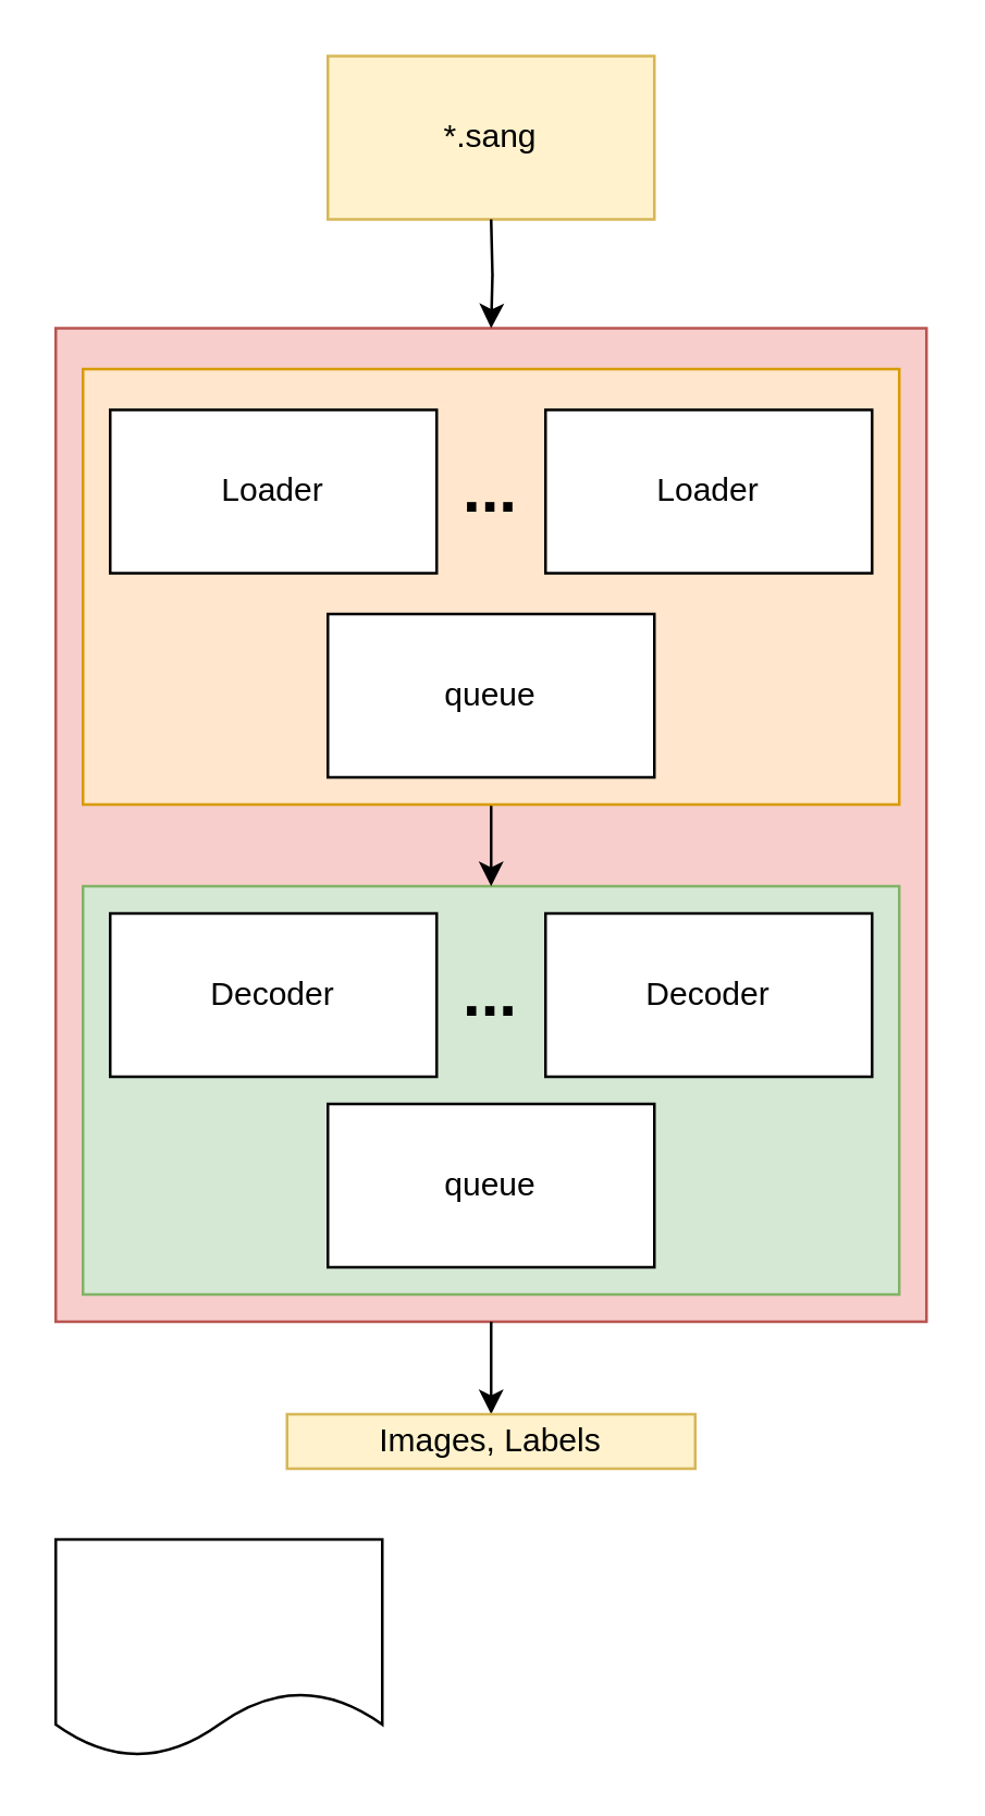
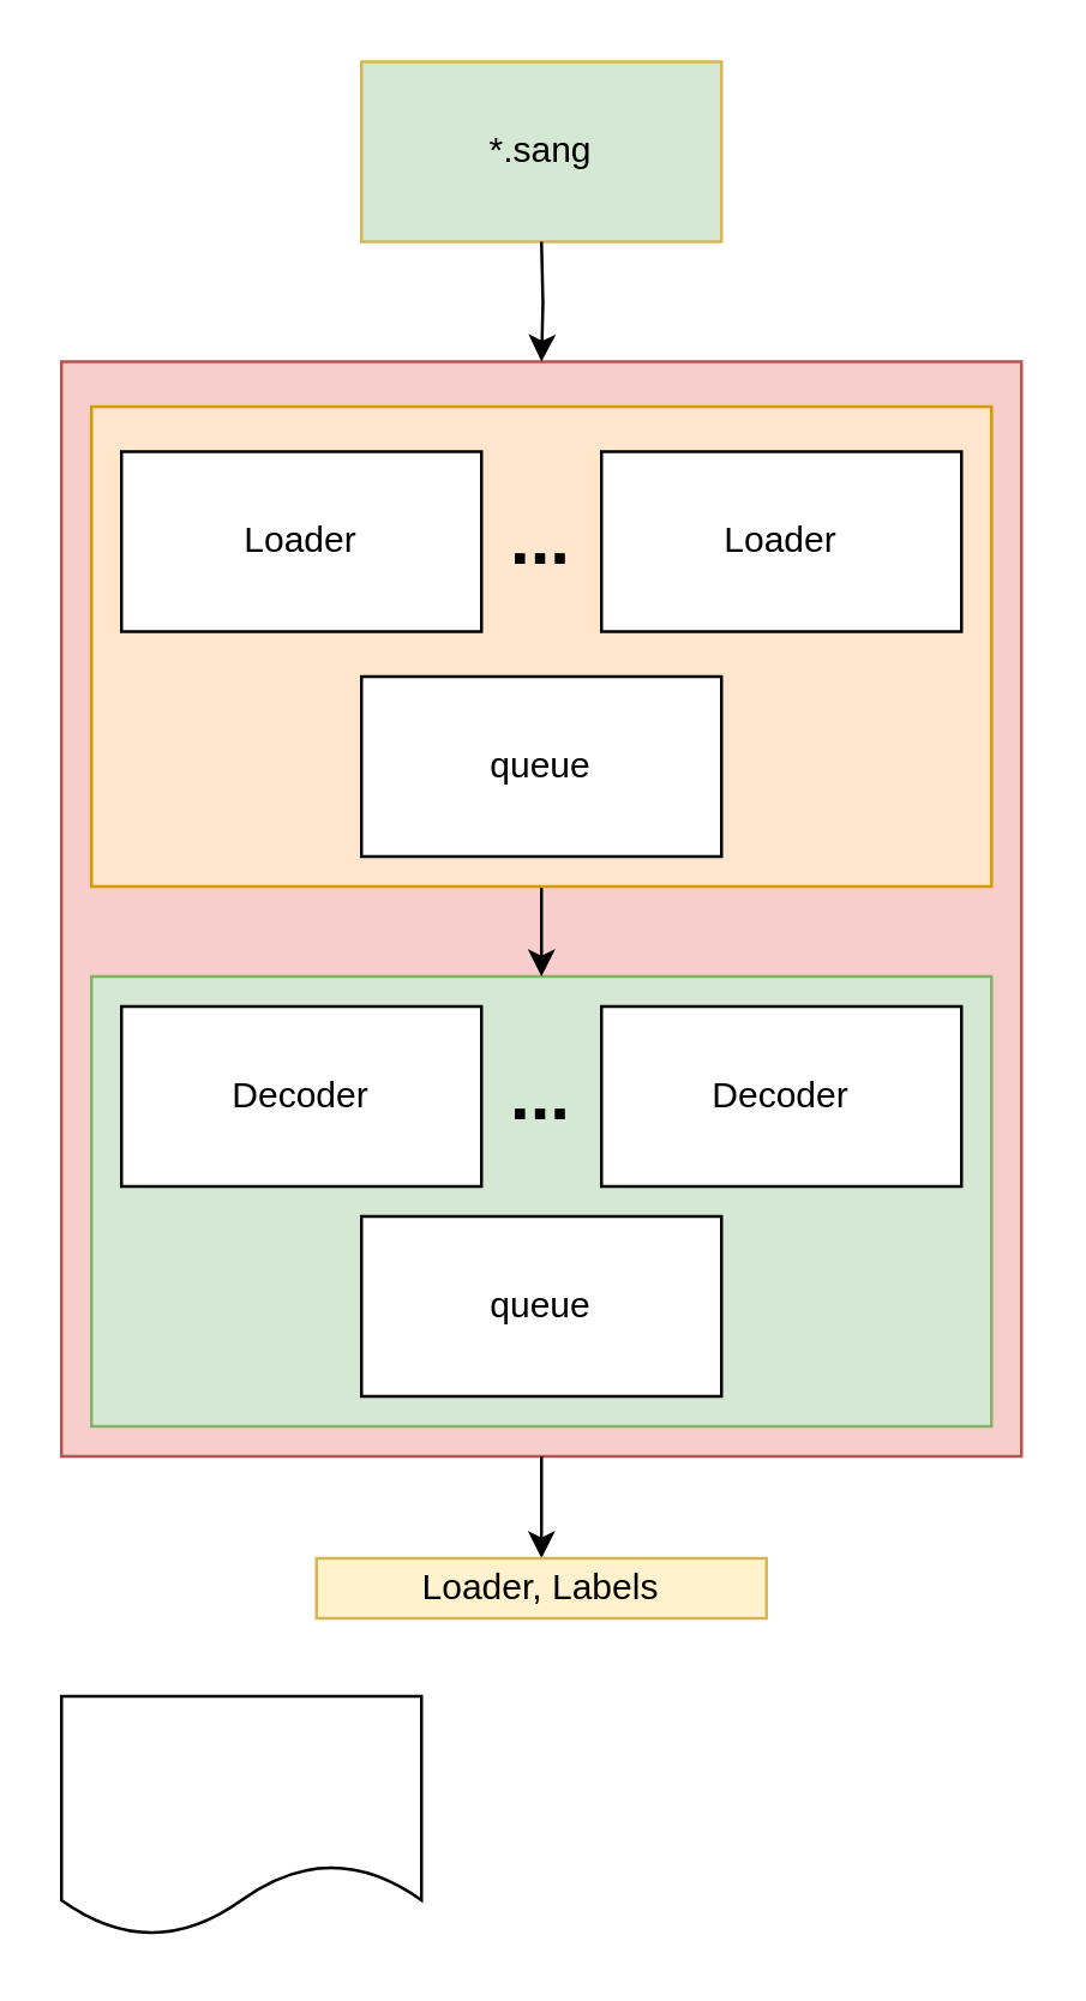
  <mxCell id="0" />
  <mxCell id="1" parent="0" />
  <mxCell id="2" value="" style="rounded=0;whiteSpace=wrap;html=1;fillColor=#f8cecc;strokeColor=#b85450;" parent="1" vertex="1"><mxGeometry x="20" y="120" width="320" height="365" as="geometry" /></mxCell>
  <mxCell id="3" value="" style="rounded=0;whiteSpace=wrap;html=1;fillColor=#d5e8d4;strokeColor=#82b366;" parent="1" vertex="1"><mxGeometry x="30" y="325" width="300" height="150" as="geometry" /></mxCell>
  <mxCell id="4" style="edgeStyle=orthogonalEdgeStyle;rounded=0;orthogonalLoop=1;jettySize=auto;html=1;entryX=0.5;entryY=0;entryDx=0;entryDy=0;" parent="1" source="5" target="3" edge="1"><mxGeometry relative="1" as="geometry" /></mxCell>
  <mxCell id="5" value="" style="rounded=0;whiteSpace=wrap;html=1;fillColor=#ffe6cc;strokeColor=#d79b00;" parent="1" vertex="1"><mxGeometry x="30" y="135" width="300" height="160" as="geometry" /></mxCell>
- <mxCell id="6" value="*.sang" style="rounded=0;whiteSpace=wrap;html=1;fillColor=#fff2cc;strokeColor=#d6b656;" parent="1" vertex="1"><mxGeometry x="120" y="20" width="120" height="60" as="geometry" /></mxCell>
+ <mxCell id="6" value="*.sang" style="rounded=0;whiteSpace=wrap;html=1;fillColor=#d5e8d4;strokeColor=#d6b656;" parent="1" vertex="1"><mxGeometry x="120" y="20" width="120" height="60" as="geometry" /></mxCell>
  <mxCell id="7" value="Loader" style="rounded=0;whiteSpace=wrap;html=1;" parent="1" vertex="1"><mxGeometry x="40" y="150" width="120" height="60" as="geometry" /></mxCell>
  <mxCell id="8" value="queue" style="rounded=0;whiteSpace=wrap;html=1;" parent="1" vertex="1"><mxGeometry x="120" y="225" width="120" height="60" as="geometry" /></mxCell>
  <mxCell id="9" value="Decoder" style="rounded=0;whiteSpace=wrap;html=1;" parent="1" vertex="1"><mxGeometry x="40" y="335" width="120" height="60" as="geometry" /></mxCell>
  <mxCell id="10" value="queue" style="rounded=0;whiteSpace=wrap;html=1;" parent="1" vertex="1"><mxGeometry x="120" y="405" width="120" height="60" as="geometry" /></mxCell>
  <mxCell id="11" value="Decoder" style="rounded=0;whiteSpace=wrap;html=1;" parent="1" vertex="1"><mxGeometry x="200" y="335" width="120" height="60" as="geometry" /></mxCell>
  <mxCell id="12" value="Loader" style="rounded=0;whiteSpace=wrap;html=1;" parent="1" vertex="1"><mxGeometry x="200" y="150" width="120" height="60" as="geometry" /></mxCell>
  <mxCell id="13" value="&lt;b&gt;&lt;font style=&quot;font-size: 24px&quot;&gt;...&lt;/font&gt;&lt;/b&gt;" style="text;html=1;strokeColor=none;fillColor=none;align=center;verticalAlign=middle;whiteSpace=wrap;rounded=0;" parent="1" vertex="1"><mxGeometry x="160" y="170" width="40" height="20" as="geometry" /></mxCell>
  <mxCell id="14" value="&lt;b&gt;&lt;font style=&quot;font-size: 24px&quot;&gt;...&lt;/font&gt;&lt;/b&gt;" style="text;html=1;strokeColor=none;fillColor=none;align=center;verticalAlign=middle;whiteSpace=wrap;rounded=0;" parent="1" vertex="1"><mxGeometry x="160" y="355" width="40" height="20" as="geometry" /></mxCell>
  <mxCell id="15" style="edgeStyle=orthogonalEdgeStyle;rounded=0;orthogonalLoop=1;jettySize=auto;html=1;entryX=0.5;entryY=0;entryDx=0;entryDy=0;" parent="1" target="16" edge="1"><mxGeometry relative="1" as="geometry"><mxPoint x="180" y="485" as="sourcePoint" /></mxGeometry></mxCell>
- <mxCell id="16" value="Images, Labels" style="text;html=1;strokeColor=#d6b656;fillColor=#fff2cc;align=center;verticalAlign=middle;whiteSpace=wrap;rounded=0;" parent="1" vertex="1"><mxGeometry x="105" y="519" width="150" height="20" as="geometry" /></mxCell>
+ <mxCell id="16" value="Loader, Labels" style="text;html=1;strokeColor=#d6b656;fillColor=#fff2cc;align=center;verticalAlign=middle;whiteSpace=wrap;rounded=0;" parent="1" vertex="1"><mxGeometry x="105" y="519" width="150" height="20" as="geometry" /></mxCell>
  <mxCell id="17" style="edgeStyle=orthogonalEdgeStyle;rounded=0;orthogonalLoop=1;jettySize=auto;html=1;" parent="1" edge="1"><mxGeometry relative="1" as="geometry"><mxPoint x="180" y="80" as="sourcePoint" /><mxPoint x="180" y="120" as="targetPoint" /></mxGeometry></mxCell>
  <mxCell id="18" value="" style="shape=document;whiteSpace=wrap;html=1;boundedLbl=1;" vertex="1" parent="1"><mxGeometry x="20" y="565" width="120" height="80" as="geometry" /></mxCell>
